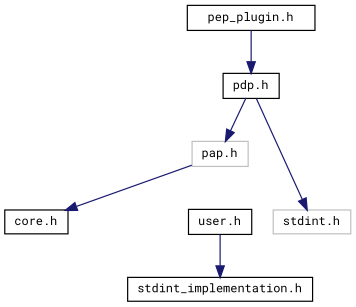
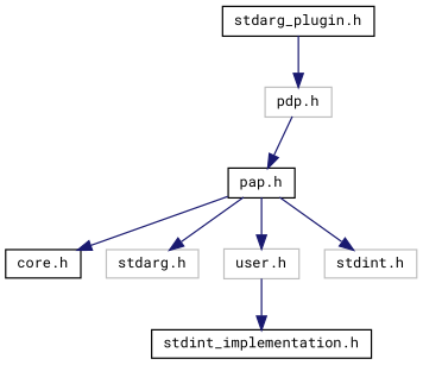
  digraph {
    fontname="Roboto Mono"
    node [color=black fillcolor=white fontname="Roboto Mono" fontsize=10 shape=record style=filled]
    edge [color=midnightblue fontname="Roboto Mono" fontsize=10 labelfontname=Helvetica labelfontsize=10 style=solid]
-   n1 [height=0.2 label="pep_plugin.h" width=0.4]
-   n2 [height=0.2 label="pdp.h" width=0.4]
+   n1 [height=0.2 label="stdarg_plugin.h" width=0.4]
+   n2 [color=grey75 height=0.2 label="pdp.h" width=0.4]
    n3 [height=0.2 label="core.h" width=0.4]
-   n4 [color=grey75 height=0.2 label="pap.h" width=0.4]
+   n4 [height=0.2 label="pap.h" width=0.4]
+   n5 [color=grey75 height=0.2 label="stdarg.h" width=0.4]
    n6 [color=grey75 height=0.2 label="stdint.h" width=0.4]
-   n7 [height=0.2 label="user.h" width=0.4]
+   n7 [color=grey75 height=0.2 label="user.h" width=0.4]
    n8 [height=0.2 label="stdint_implementation.h" width=0.4]
    n1 -> n2
    n2 -> n4
    n4 -> n3
-   n2 -> n6
+   n4 -> n5
+   n4 -> n6
+   n4 -> n7
    n7 -> n8
  }
